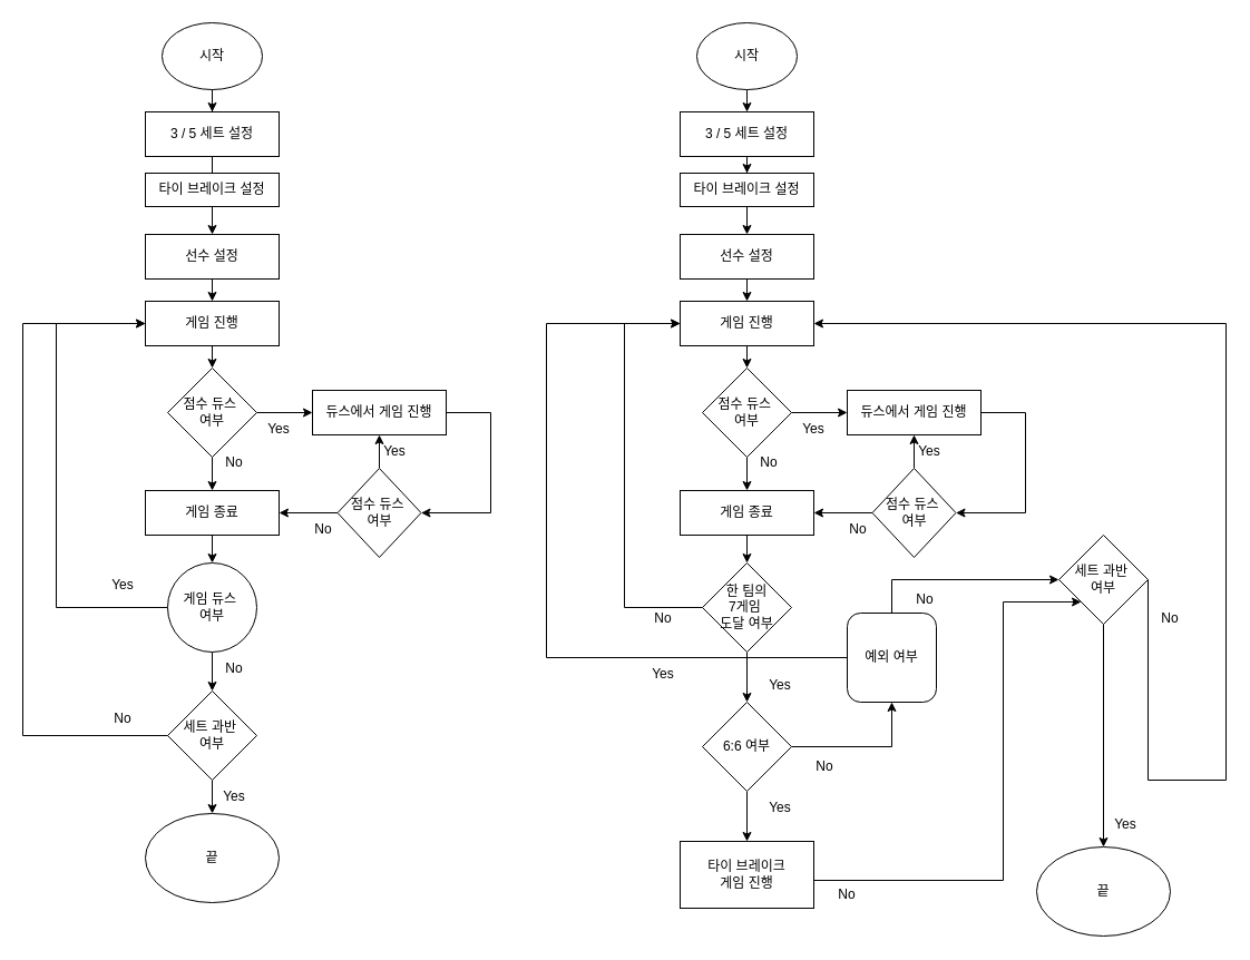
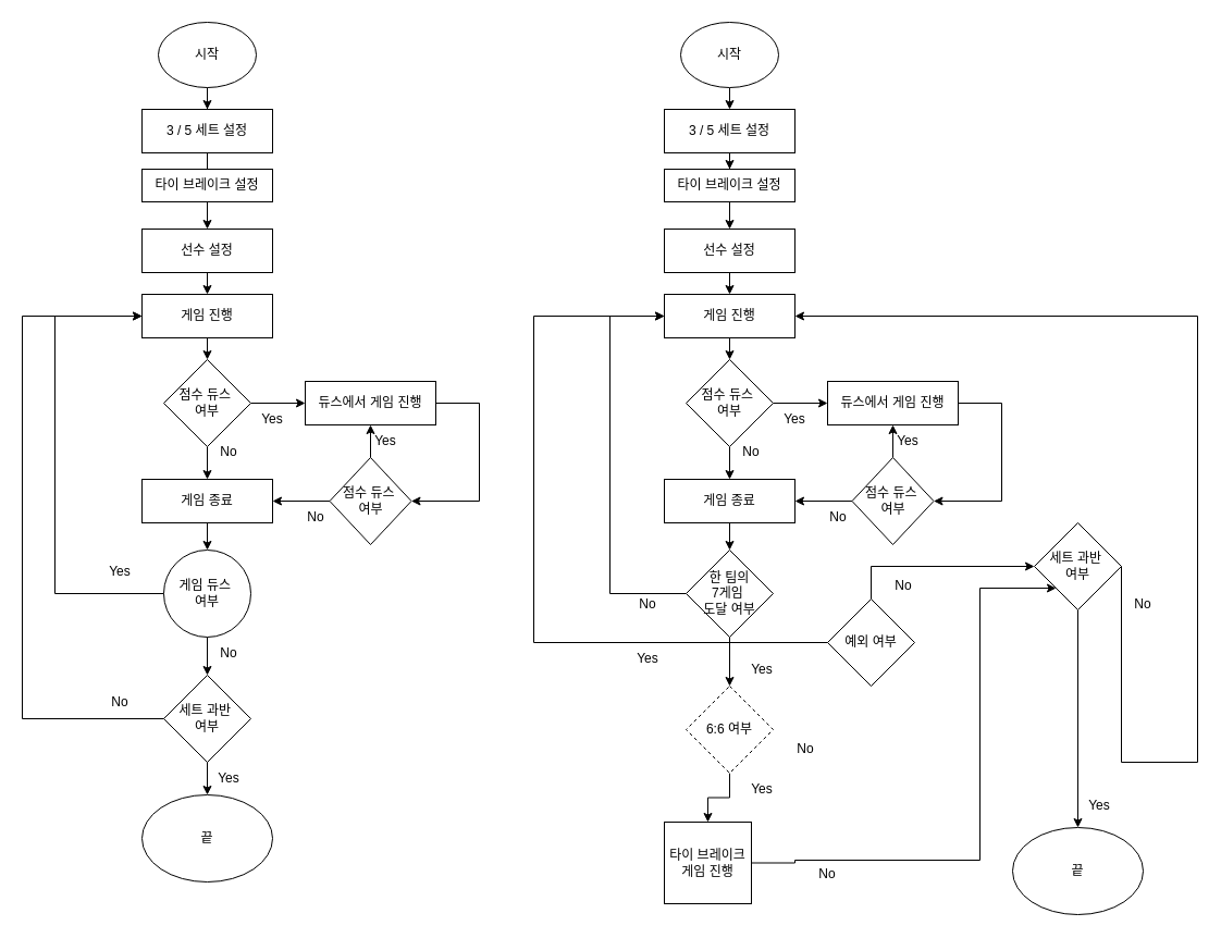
  <mxCell id="0" />
  <mxCell id="1" parent="0" />
  <mxCell id="2" style="edgeStyle=orthogonalEdgeStyle;rounded=0;orthogonalLoop=1;jettySize=auto;html=1;exitX=0.5;exitY=1;exitDx=0;exitDy=0;" parent="1" source="3" target="5" edge="1"><mxGeometry relative="1" as="geometry" /></mxCell>
  <mxCell id="3" value="시작" style="ellipse;whiteSpace=wrap;html=1;" parent="1" vertex="1"><mxGeometry x="145" y="20" width="90" height="60" as="geometry" /></mxCell>
  <mxCell id="4" style="edgeStyle=orthogonalEdgeStyle;rounded=0;orthogonalLoop=1;jettySize=auto;html=1;exitX=0.5;exitY=1;exitDx=0;exitDy=0;" parent="1" source="33" edge="1"><mxGeometry relative="1" as="geometry"><mxPoint x="190" y="240" as="targetPoint" /></mxGeometry></mxCell>
  <mxCell id="5" value="3 / 5 세트 설정" style="rounded=0;whiteSpace=wrap;html=1;" parent="1" vertex="1"><mxGeometry x="130" y="100" width="120" height="40" as="geometry" /></mxCell>
  <mxCell id="6" style="edgeStyle=orthogonalEdgeStyle;rounded=0;orthogonalLoop=1;jettySize=auto;html=1;exitX=0.5;exitY=1;exitDx=0;exitDy=0;entryX=0.5;entryY=0;entryDx=0;entryDy=0;" parent="1" source="30" target="9" edge="1"><mxGeometry relative="1" as="geometry" /></mxCell>
  <mxCell id="7" style="edgeStyle=orthogonalEdgeStyle;rounded=0;orthogonalLoop=1;jettySize=auto;html=1;exitX=1;exitY=0.5;exitDx=0;exitDy=0;entryX=0;entryY=0.5;entryDx=0;entryDy=0;" parent="1" source="9" target="11" edge="1"><mxGeometry relative="1" as="geometry"><mxPoint x="330" y="500" as="targetPoint" /></mxGeometry></mxCell>
  <mxCell id="8" style="edgeStyle=orthogonalEdgeStyle;rounded=0;orthogonalLoop=1;jettySize=auto;html=1;exitX=0.5;exitY=1;exitDx=0;exitDy=0;entryX=0.5;entryY=0;entryDx=0;entryDy=0;" parent="1" source="9" target="19" edge="1"><mxGeometry relative="1" as="geometry" /></mxCell>
  <mxCell id="9" value="점수&amp;nbsp;&lt;span style=&quot;background-color: initial;&quot;&gt;듀스&amp;nbsp;&lt;/span&gt;&lt;div&gt;여부&lt;/div&gt;" style="rhombus;whiteSpace=wrap;html=1;" parent="1" vertex="1"><mxGeometry x="150" y="330" width="80" height="80" as="geometry" /></mxCell>
  <mxCell id="10" style="edgeStyle=orthogonalEdgeStyle;rounded=0;orthogonalLoop=1;jettySize=auto;html=1;entryX=1;entryY=0.5;entryDx=0;entryDy=0;exitX=1;exitY=0.5;exitDx=0;exitDy=0;" parent="1" source="11" target="14" edge="1"><mxGeometry relative="1" as="geometry"><mxPoint x="400" y="400" as="sourcePoint" /><mxPoint x="370" y="515" as="targetPoint" /><Array as="points"><mxPoint x="440" y="370" /><mxPoint x="440" y="460" /></Array></mxGeometry></mxCell>
  <mxCell id="11" value="듀스에서 게임 진행" style="rounded=0;whiteSpace=wrap;html=1;" parent="1" vertex="1"><mxGeometry x="280" y="350" width="120" height="40" as="geometry" /></mxCell>
  <mxCell id="12" style="edgeStyle=orthogonalEdgeStyle;rounded=0;orthogonalLoop=1;jettySize=auto;html=1;exitX=0;exitY=0.5;exitDx=0;exitDy=0;entryX=1;entryY=0.5;entryDx=0;entryDy=0;" parent="1" source="14" target="19" edge="1"><mxGeometry relative="1" as="geometry" /></mxCell>
  <mxCell id="13" value="" style="edgeStyle=orthogonalEdgeStyle;rounded=0;orthogonalLoop=1;jettySize=auto;html=1;" parent="1" source="14" target="11" edge="1"><mxGeometry relative="1" as="geometry" /></mxCell>
  <mxCell id="14" value="점수&amp;nbsp;&lt;span style=&quot;background-color: initial;&quot;&gt;듀스&amp;nbsp;&lt;/span&gt;&lt;div&gt;여부&lt;/div&gt;" style="rhombus;whiteSpace=wrap;html=1;" parent="1" vertex="1"><mxGeometry x="302.5" y="420" width="75" height="80" as="geometry" /></mxCell>
  <mxCell id="15" value="Yes" style="text;html=1;align=center;verticalAlign=middle;whiteSpace=wrap;rounded=0;" parent="1" vertex="1"><mxGeometry x="324" y="390" width="60" height="30" as="geometry" /></mxCell>
  <mxCell id="16" value="Yes" style="text;html=1;align=center;verticalAlign=middle;whiteSpace=wrap;rounded=0;" parent="1" vertex="1"><mxGeometry x="220" y="370" width="60" height="30" as="geometry" /></mxCell>
  <mxCell id="17" value="No" style="text;html=1;align=center;verticalAlign=middle;whiteSpace=wrap;rounded=0;" parent="1" vertex="1"><mxGeometry x="180" y="400" width="60" height="30" as="geometry" /></mxCell>
  <mxCell id="18" style="edgeStyle=orthogonalEdgeStyle;rounded=0;orthogonalLoop=1;jettySize=auto;html=1;exitX=0.5;exitY=1;exitDx=0;exitDy=0;entryX=0.5;entryY=0;entryDx=0;entryDy=0;" parent="1" source="19" target="23" edge="1"><mxGeometry relative="1" as="geometry" /></mxCell>
  <mxCell id="19" value="게임 종료" style="rounded=0;whiteSpace=wrap;html=1;" parent="1" vertex="1"><mxGeometry x="130" y="440" width="120" height="40" as="geometry" /></mxCell>
  <mxCell id="20" value="No" style="text;html=1;align=center;verticalAlign=middle;whiteSpace=wrap;rounded=0;" parent="1" vertex="1"><mxGeometry x="180" y="585" width="60" height="30" as="geometry" /></mxCell>
  <mxCell id="21" style="edgeStyle=orthogonalEdgeStyle;rounded=0;orthogonalLoop=1;jettySize=auto;html=1;exitX=0;exitY=0.5;exitDx=0;exitDy=0;entryX=0;entryY=0.5;entryDx=0;entryDy=0;" parent="1" source="23" target="30" edge="1"><mxGeometry relative="1" as="geometry"><mxPoint x="190" y="340" as="targetPoint" /><Array as="points"><mxPoint x="50" y="545" /><mxPoint x="50" y="290" /></Array></mxGeometry></mxCell>
  <mxCell id="22" style="edgeStyle=orthogonalEdgeStyle;rounded=0;orthogonalLoop=1;jettySize=auto;html=1;exitX=0.5;exitY=1;exitDx=0;exitDy=0;entryX=0.5;entryY=0;entryDx=0;entryDy=0;" parent="1" source="23" target="27" edge="1"><mxGeometry relative="1" as="geometry" /></mxCell>
  <mxCell id="23" value="게임&amp;nbsp;&lt;span style=&quot;background-color: initial;&quot;&gt;듀스&amp;nbsp;&lt;/span&gt;&lt;div&gt;여부&lt;/div&gt;" style="ellipse;whiteSpace=wrap;html=1;" parent="1" vertex="1"><mxGeometry x="150" y="505" width="80" height="80" as="geometry" /></mxCell>
  <mxCell id="24" value="No" style="text;html=1;align=center;verticalAlign=middle;whiteSpace=wrap;rounded=0;" parent="1" vertex="1"><mxGeometry x="80" y="630" width="60" height="30" as="geometry" /></mxCell>
  <mxCell id="25" value="Yes" style="text;html=1;align=center;verticalAlign=middle;whiteSpace=wrap;rounded=0;" parent="1" vertex="1"><mxGeometry x="80" y="510" width="60" height="30" as="geometry" /></mxCell>
  <mxCell id="26" style="edgeStyle=orthogonalEdgeStyle;rounded=0;orthogonalLoop=1;jettySize=auto;html=1;exitX=0.5;exitY=1;exitDx=0;exitDy=0;" parent="1" source="27" target="28" edge="1"><mxGeometry relative="1" as="geometry" /></mxCell>
  <mxCell id="27" value="세트&amp;nbsp;&lt;span style=&quot;background-color: initial;&quot;&gt;과반&amp;nbsp;&lt;/span&gt;&lt;div&gt;여부&lt;/div&gt;" style="rhombus;whiteSpace=wrap;html=1;" parent="1" vertex="1"><mxGeometry x="150" y="620" width="80" height="80" as="geometry" /></mxCell>
  <mxCell id="28" value="끝" style="ellipse;whiteSpace=wrap;html=1;" parent="1" vertex="1"><mxGeometry x="130" y="730" width="120" height="80" as="geometry" /></mxCell>
  <mxCell id="29" value="" style="edgeStyle=orthogonalEdgeStyle;rounded=0;orthogonalLoop=1;jettySize=auto;html=1;exitX=0;exitY=0.5;exitDx=0;exitDy=0;" parent="1" source="27" target="30" edge="1"><mxGeometry relative="1" as="geometry"><mxPoint x="190" y="330" as="targetPoint" /><mxPoint x="150" y="850" as="sourcePoint" /><Array as="points"><mxPoint x="20" y="660" /><mxPoint x="20" y="290" /></Array></mxGeometry></mxCell>
  <mxCell id="30" value="게임 진행" style="rounded=0;whiteSpace=wrap;html=1;" parent="1" vertex="1"><mxGeometry x="130" y="270" width="120" height="40" as="geometry" /></mxCell>
  <mxCell id="31" value="" style="edgeStyle=orthogonalEdgeStyle;rounded=0;orthogonalLoop=1;jettySize=auto;html=1;exitX=0.5;exitY=1;exitDx=0;exitDy=0;entryX=0.5;entryY=0;entryDx=0;entryDy=0;" parent="1" source="5" target="65" edge="1"><mxGeometry relative="1" as="geometry"><mxPoint x="190" y="190" as="sourcePoint" /><mxPoint x="190" y="240" as="targetPoint" /><Array as="points"><mxPoint x="190" y="160" /></Array></mxGeometry></mxCell>
  <mxCell id="32" style="edgeStyle=orthogonalEdgeStyle;rounded=0;orthogonalLoop=1;jettySize=auto;html=1;exitX=0.5;exitY=1;exitDx=0;exitDy=0;entryX=0.5;entryY=0;entryDx=0;entryDy=0;" parent="1" source="33" target="30" edge="1"><mxGeometry relative="1" as="geometry" /></mxCell>
  <mxCell id="33" value="선수 설정" style="rounded=0;whiteSpace=wrap;html=1;" parent="1" vertex="1"><mxGeometry x="130" y="210" width="120" height="40" as="geometry" /></mxCell>
  <mxCell id="34" value="No" style="text;html=1;align=center;verticalAlign=middle;whiteSpace=wrap;rounded=0;" parent="1" vertex="1"><mxGeometry x="260" y="460" width="60" height="30" as="geometry" /></mxCell>
  <mxCell id="35" value="Yes" style="text;html=1;align=center;verticalAlign=middle;whiteSpace=wrap;rounded=0;" parent="1" vertex="1"><mxGeometry x="180" y="700" width="60" height="30" as="geometry" /></mxCell>
  <mxCell id="36" style="edgeStyle=orthogonalEdgeStyle;rounded=0;orthogonalLoop=1;jettySize=auto;html=1;exitX=0.5;exitY=1;exitDx=0;exitDy=0;" edge="1" parent="1" source="62"><mxGeometry relative="1" as="geometry"><mxPoint x="670" y="240" as="targetPoint" /></mxGeometry></mxCell>
  <mxCell id="37" style="edgeStyle=orthogonalEdgeStyle;rounded=0;orthogonalLoop=1;jettySize=auto;html=1;exitX=0.5;exitY=1;exitDx=0;exitDy=0;entryX=0.5;entryY=0;entryDx=0;entryDy=0;" edge="1" parent="1" source="60" target="40"><mxGeometry relative="1" as="geometry" /></mxCell>
  <mxCell id="38" style="edgeStyle=orthogonalEdgeStyle;rounded=0;orthogonalLoop=1;jettySize=auto;html=1;exitX=1;exitY=0.5;exitDx=0;exitDy=0;entryX=0;entryY=0.5;entryDx=0;entryDy=0;" edge="1" parent="1" source="40" target="42"><mxGeometry relative="1" as="geometry"><mxPoint x="810" y="500" as="targetPoint" /></mxGeometry></mxCell>
  <mxCell id="39" style="edgeStyle=orthogonalEdgeStyle;rounded=0;orthogonalLoop=1;jettySize=auto;html=1;exitX=0.5;exitY=1;exitDx=0;exitDy=0;entryX=0.5;entryY=0;entryDx=0;entryDy=0;" edge="1" parent="1" source="40" target="50"><mxGeometry relative="1" as="geometry" /></mxCell>
  <mxCell id="40" value="점수&amp;nbsp;&lt;span style=&quot;background-color: initial;&quot;&gt;듀스&amp;nbsp;&lt;/span&gt;&lt;div&gt;여부&lt;/div&gt;" style="rhombus;whiteSpace=wrap;html=1;" vertex="1" parent="1"><mxGeometry x="630" y="330" width="80" height="80" as="geometry" /></mxCell>
  <mxCell id="41" style="edgeStyle=orthogonalEdgeStyle;rounded=0;orthogonalLoop=1;jettySize=auto;html=1;entryX=1;entryY=0.5;entryDx=0;entryDy=0;exitX=1;exitY=0.5;exitDx=0;exitDy=0;" edge="1" parent="1" source="42" target="45"><mxGeometry relative="1" as="geometry"><mxPoint x="880" y="400" as="sourcePoint" /><mxPoint x="850" y="515" as="targetPoint" /><Array as="points"><mxPoint x="920" y="370" /><mxPoint x="920" y="460" /></Array></mxGeometry></mxCell>
  <mxCell id="42" value="듀스에서 게임 진행" style="rounded=0;whiteSpace=wrap;html=1;" vertex="1" parent="1"><mxGeometry x="760" y="350" width="120" height="40" as="geometry" /></mxCell>
  <mxCell id="43" style="edgeStyle=orthogonalEdgeStyle;rounded=0;orthogonalLoop=1;jettySize=auto;html=1;exitX=0;exitY=0.5;exitDx=0;exitDy=0;entryX=1;entryY=0.5;entryDx=0;entryDy=0;" edge="1" parent="1" source="45" target="50"><mxGeometry relative="1" as="geometry" /></mxCell>
  <mxCell id="44" value="" style="edgeStyle=orthogonalEdgeStyle;rounded=0;orthogonalLoop=1;jettySize=auto;html=1;" edge="1" parent="1" source="45" target="42"><mxGeometry relative="1" as="geometry" /></mxCell>
  <mxCell id="45" value="점수&amp;nbsp;&lt;span style=&quot;background-color: initial;&quot;&gt;듀스&amp;nbsp;&lt;/span&gt;&lt;div&gt;여부&lt;/div&gt;" style="rhombus;whiteSpace=wrap;html=1;" vertex="1" parent="1"><mxGeometry x="782.5" y="420" width="75" height="80" as="geometry" /></mxCell>
  <mxCell id="46" value="Yes" style="text;html=1;align=center;verticalAlign=middle;whiteSpace=wrap;rounded=0;" vertex="1" parent="1"><mxGeometry x="804" y="390" width="60" height="30" as="geometry" /></mxCell>
  <mxCell id="47" value="Yes" style="text;html=1;align=center;verticalAlign=middle;whiteSpace=wrap;rounded=0;" vertex="1" parent="1"><mxGeometry x="700" y="370" width="60" height="30" as="geometry" /></mxCell>
  <mxCell id="48" value="No" style="text;html=1;align=center;verticalAlign=middle;whiteSpace=wrap;rounded=0;" vertex="1" parent="1"><mxGeometry x="660" y="400" width="60" height="30" as="geometry" /></mxCell>
  <mxCell id="49" style="edgeStyle=orthogonalEdgeStyle;rounded=0;orthogonalLoop=1;jettySize=auto;html=1;exitX=0.5;exitY=1;exitDx=0;exitDy=0;" edge="1" parent="1" source="50" target="77"><mxGeometry relative="1" as="geometry" /></mxCell>
  <mxCell id="50" value="게임 종료" style="rounded=0;whiteSpace=wrap;html=1;" vertex="1" parent="1"><mxGeometry x="610" y="440" width="120" height="40" as="geometry" /></mxCell>
  <mxCell id="51" value="Yes" style="text;html=1;align=center;verticalAlign=middle;whiteSpace=wrap;rounded=0;" vertex="1" parent="1"><mxGeometry x="670" y="600" width="60" height="30" as="geometry" /></mxCell>
  <mxCell id="52" style="edgeStyle=orthogonalEdgeStyle;rounded=0;orthogonalLoop=1;jettySize=auto;html=1;exitX=0.5;exitY=1;exitDx=0;exitDy=0;entryX=0.5;entryY=0;entryDx=0;entryDy=0;" edge="1" parent="1" source="54" target="73"><mxGeometry relative="1" as="geometry" /></mxCell>
- <mxCell id="53" style="edgeStyle=orthogonalEdgeStyle;rounded=0;orthogonalLoop=1;jettySize=auto;html=1;exitX=1;exitY=0.5;exitDx=0;exitDy=0;entryX=0.5;entryY=1;entryDx=0;entryDy=0;" edge="1" parent="1" source="54" target="84"><mxGeometry relative="1" as="geometry" /></mxCell>
- <mxCell id="54" value="6:6 여부" style="rhombus;whiteSpace=wrap;html=1;" vertex="1" parent="1"><mxGeometry x="630" y="630" width="80" height="80" as="geometry" /></mxCell>
+ <mxCell id="54" value="6:6 여부" style="rhombus;whiteSpace=wrap;html=1;dashed=1;" vertex="1" parent="1"><mxGeometry x="630" y="630" width="80" height="80" as="geometry" /></mxCell>
  <mxCell id="55" value="No" style="text;html=1;align=center;verticalAlign=middle;whiteSpace=wrap;rounded=0;" vertex="1" parent="1"><mxGeometry x="1020" y="540" width="60" height="30" as="geometry" /></mxCell>
  <mxCell id="56" style="edgeStyle=orthogonalEdgeStyle;rounded=0;orthogonalLoop=1;jettySize=auto;html=1;exitX=0.5;exitY=1;exitDx=0;exitDy=0;" edge="1" parent="1" source="58" target="59"><mxGeometry relative="1" as="geometry" /></mxCell>
  <mxCell id="57" style="edgeStyle=orthogonalEdgeStyle;rounded=0;orthogonalLoop=1;jettySize=auto;html=1;exitX=1;exitY=0.5;exitDx=0;exitDy=0;entryX=1;entryY=0.5;entryDx=0;entryDy=0;" edge="1" parent="1" source="58" target="60"><mxGeometry relative="1" as="geometry"><Array as="points"><mxPoint x="1100" y="700" /><mxPoint x="1100" y="290" /></Array></mxGeometry></mxCell>
  <mxCell id="58" value="세트&amp;nbsp;&lt;span style=&quot;background-color: initial;&quot;&gt;과반&amp;nbsp;&lt;/span&gt;&lt;div&gt;여부&lt;/div&gt;" style="rhombus;whiteSpace=wrap;html=1;" vertex="1" parent="1"><mxGeometry x="950" y="480" width="80" height="80" as="geometry" /></mxCell>
  <mxCell id="59" value="끝" style="ellipse;whiteSpace=wrap;html=1;" vertex="1" parent="1"><mxGeometry x="930" y="760" width="120" height="80" as="geometry" /></mxCell>
  <mxCell id="60" value="게임 진행" style="rounded=0;whiteSpace=wrap;html=1;" vertex="1" parent="1"><mxGeometry x="610" y="270" width="120" height="40" as="geometry" /></mxCell>
  <mxCell id="61" style="edgeStyle=orthogonalEdgeStyle;rounded=0;orthogonalLoop=1;jettySize=auto;html=1;exitX=0.5;exitY=1;exitDx=0;exitDy=0;entryX=0.5;entryY=0;entryDx=0;entryDy=0;" edge="1" parent="1" source="62" target="60"><mxGeometry relative="1" as="geometry" /></mxCell>
  <mxCell id="62" value="선수 설정" style="rounded=0;whiteSpace=wrap;html=1;" vertex="1" parent="1"><mxGeometry x="610" y="210" width="120" height="40" as="geometry" /></mxCell>
  <mxCell id="63" value="No" style="text;html=1;align=center;verticalAlign=middle;whiteSpace=wrap;rounded=0;" vertex="1" parent="1"><mxGeometry x="740" y="460" width="60" height="30" as="geometry" /></mxCell>
  <mxCell id="64" style="edgeStyle=orthogonalEdgeStyle;rounded=0;orthogonalLoop=1;jettySize=auto;html=1;exitX=0.5;exitY=1;exitDx=0;exitDy=0;entryX=0.5;entryY=0;entryDx=0;entryDy=0;" edge="1" parent="1" source="65" target="33"><mxGeometry relative="1" as="geometry" /></mxCell>
  <mxCell id="65" value="타이 브레이크 설정" style="rounded=0;whiteSpace=wrap;html=1;" vertex="1" parent="1"><mxGeometry x="130" y="155" width="120" height="30" as="geometry" /></mxCell>
  <mxCell id="66" style="edgeStyle=orthogonalEdgeStyle;rounded=0;orthogonalLoop=1;jettySize=auto;html=1;exitX=0.5;exitY=1;exitDx=0;exitDy=0;entryX=0.5;entryY=0;entryDx=0;entryDy=0;" edge="1" parent="1" source="67" target="69"><mxGeometry relative="1" as="geometry" /></mxCell>
  <mxCell id="67" value="시작" style="ellipse;whiteSpace=wrap;html=1;" vertex="1" parent="1"><mxGeometry x="625" y="20" width="90" height="60" as="geometry" /></mxCell>
  <mxCell id="68" style="edgeStyle=orthogonalEdgeStyle;rounded=0;orthogonalLoop=1;jettySize=auto;html=1;exitX=0.5;exitY=1;exitDx=0;exitDy=0;" edge="1" parent="1" source="69" target="71"><mxGeometry relative="1" as="geometry" /></mxCell>
  <mxCell id="69" value="3 / 5 세트 설정" style="rounded=0;whiteSpace=wrap;html=1;" vertex="1" parent="1"><mxGeometry x="610" y="100" width="120" height="40" as="geometry" /></mxCell>
  <mxCell id="70" style="edgeStyle=orthogonalEdgeStyle;rounded=0;orthogonalLoop=1;jettySize=auto;html=1;exitX=0.5;exitY=1;exitDx=0;exitDy=0;entryX=0.5;entryY=0;entryDx=0;entryDy=0;" edge="1" parent="1" source="71" target="62"><mxGeometry relative="1" as="geometry" /></mxCell>
  <mxCell id="71" value="타이 브레이크 설정" style="rounded=0;whiteSpace=wrap;html=1;" vertex="1" parent="1"><mxGeometry x="610" y="155" width="120" height="30" as="geometry" /></mxCell>
  <mxCell id="72" style="edgeStyle=orthogonalEdgeStyle;rounded=0;orthogonalLoop=1;jettySize=auto;html=1;exitX=1;exitY=0.5;exitDx=0;exitDy=0;entryX=0;entryY=1;entryDx=0;entryDy=0;" edge="1" parent="1" source="73" target="58"><mxGeometry relative="1" as="geometry"><mxPoint x="890" y="610" as="targetPoint" /><Array as="points"><mxPoint x="730" y="790" /><mxPoint x="900" y="790" /><mxPoint x="900" y="540" /></Array></mxGeometry></mxCell>
- <mxCell id="73" value="타이 브레이크&lt;br&gt;게임 진행" style="rounded=0;whiteSpace=wrap;html=1;" vertex="1" parent="1"><mxGeometry x="610" y="755" width="120" height="60" as="geometry" /></mxCell>
+ <mxCell id="73" value="타이 브레이크&lt;br&gt;게임 진행" style="rounded=0;whiteSpace=wrap;html=1;" vertex="1" parent="1"><mxGeometry x="610" y="755" width="80" height="75" as="geometry" /></mxCell>
  <mxCell id="74" value="Yes" style="text;html=1;align=center;verticalAlign=middle;whiteSpace=wrap;rounded=0;" vertex="1" parent="1"><mxGeometry x="980" y="725" width="60" height="30" as="geometry" /></mxCell>
  <mxCell id="75" style="edgeStyle=orthogonalEdgeStyle;rounded=0;orthogonalLoop=1;jettySize=auto;html=1;exitX=0;exitY=0.5;exitDx=0;exitDy=0;entryX=0;entryY=0.5;entryDx=0;entryDy=0;" edge="1" parent="1" source="77" target="60"><mxGeometry relative="1" as="geometry"><Array as="points"><mxPoint x="560" y="545" /><mxPoint x="560" y="290" /></Array></mxGeometry></mxCell>
  <mxCell id="76" style="edgeStyle=orthogonalEdgeStyle;rounded=0;orthogonalLoop=1;jettySize=auto;html=1;exitX=0.5;exitY=1;exitDx=0;exitDy=0;entryX=0.5;entryY=0;entryDx=0;entryDy=0;" edge="1" parent="1" source="77" target="54"><mxGeometry relative="1" as="geometry" /></mxCell>
  <mxCell id="77" value="한 팀의&lt;div&gt;7게임&amp;nbsp;&lt;/div&gt;&lt;div&gt;도달 여부&lt;/div&gt;" style="rhombus;whiteSpace=wrap;html=1;" vertex="1" parent="1"><mxGeometry x="630" y="505" width="80" height="80" as="geometry" /></mxCell>
  <mxCell id="78" value="No" style="text;html=1;align=center;verticalAlign=middle;whiteSpace=wrap;rounded=0;" vertex="1" parent="1"><mxGeometry x="565" y="540" width="60" height="30" as="geometry" /></mxCell>
  <mxCell id="79" value="Yes" style="text;html=1;align=center;verticalAlign=middle;whiteSpace=wrap;rounded=0;" vertex="1" parent="1"><mxGeometry x="670" y="710" width="60" height="30" as="geometry" /></mxCell>
  <mxCell id="80" value="No" style="text;html=1;align=center;verticalAlign=middle;whiteSpace=wrap;rounded=0;" vertex="1" parent="1"><mxGeometry x="730" y="790" width="60" height="25" as="geometry" /></mxCell>
  <mxCell id="81" style="edgeStyle=orthogonalEdgeStyle;rounded=0;orthogonalLoop=1;jettySize=auto;html=1;exitX=0.5;exitY=1;exitDx=0;exitDy=0;" edge="1" parent="1" source="51" target="51"><mxGeometry relative="1" as="geometry" /></mxCell>
  <mxCell id="82" style="edgeStyle=orthogonalEdgeStyle;rounded=0;orthogonalLoop=1;jettySize=auto;html=1;exitX=0.5;exitY=0;exitDx=0;exitDy=0;entryX=0;entryY=0.5;entryDx=0;entryDy=0;" edge="1" parent="1" source="84" target="58"><mxGeometry relative="1" as="geometry" /></mxCell>
  <mxCell id="83" style="edgeStyle=orthogonalEdgeStyle;rounded=0;orthogonalLoop=1;jettySize=auto;html=1;exitX=0;exitY=0.5;exitDx=0;exitDy=0;entryX=0;entryY=0.5;entryDx=0;entryDy=0;" edge="1" parent="1" source="84" target="60"><mxGeometry relative="1" as="geometry"><Array as="points"><mxPoint x="490" y="590" /><mxPoint x="490" y="290" /></Array></mxGeometry></mxCell>
- <mxCell id="84" value="예외 여부" style="whiteSpace=wrap;html=1;rounded=1;" vertex="1" parent="1"><mxGeometry x="760" y="550" width="80" height="80" as="geometry" /></mxCell>
+ <mxCell id="84" value="예외 여부" style="rhombus;whiteSpace=wrap;html=1;" vertex="1" parent="1"><mxGeometry x="760" y="550" width="80" height="80" as="geometry" /></mxCell>
  <mxCell id="85" value="No" style="text;html=1;align=center;verticalAlign=middle;whiteSpace=wrap;rounded=0;" vertex="1" parent="1"><mxGeometry x="800" y="525" width="60" height="25" as="geometry" /></mxCell>
  <mxCell id="86" value="Yes" style="text;html=1;align=center;verticalAlign=middle;whiteSpace=wrap;rounded=0;" vertex="1" parent="1"><mxGeometry x="565" y="590" width="60" height="30" as="geometry" /></mxCell>
  <mxCell id="87" style="edgeStyle=orthogonalEdgeStyle;rounded=0;orthogonalLoop=1;jettySize=auto;html=1;exitX=0.5;exitY=1;exitDx=0;exitDy=0;" edge="1" parent="1" source="85" target="85"><mxGeometry relative="1" as="geometry" /></mxCell>
  <mxCell id="88" value="No" style="text;html=1;align=center;verticalAlign=middle;whiteSpace=wrap;rounded=0;" vertex="1" parent="1"><mxGeometry x="710" y="675" width="60" height="25" as="geometry" /></mxCell>
